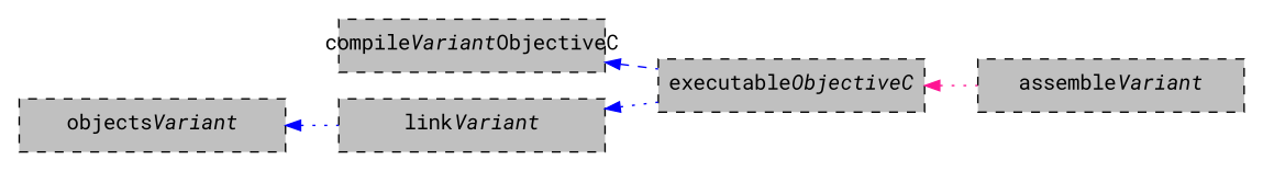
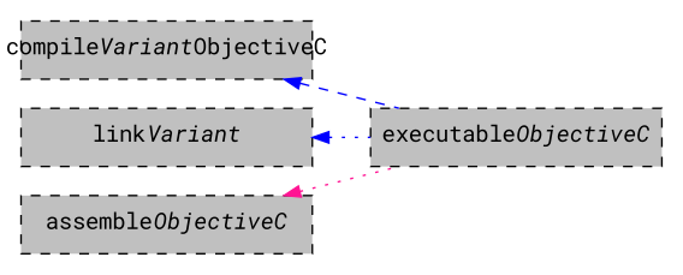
  digraph {
    fontname="Roboto Mono"
    rankdir=LR
    node [fillcolor=grey fixedsize=true fontname="Roboto Mono" shape=rectangle style="dashed,filled"]
    edge [color=blue dir=back fontname="Roboto Mono" style=dotted]
    n1 [height=0.5 label=<compile<i>Variant</i>ObjectiveC> width=2.5]
    n2 [height=0.5 label=<executable<i>ObjectiveC</i>> width=2.5]
-   n3 [height=0.5 label=<objects<i>Variant</i>> width=2.5]
    n4 [height=0.5 label=<link<i>Variant</i>> width=2.5]
-   n5 [height=0.5 label=<assemble<i>Variant</i>> width=2.5]
+   n5 [height=0.5 label=<assemble<i>ObjectiveC</i>> width=2.5]
    n1 -> n2 [style=dashed]
-   n2 -> n5 [color=deeppink]
-   n3 -> n4
+   n5 -> n2 [color=deeppink]
    n4 -> n2
  }
